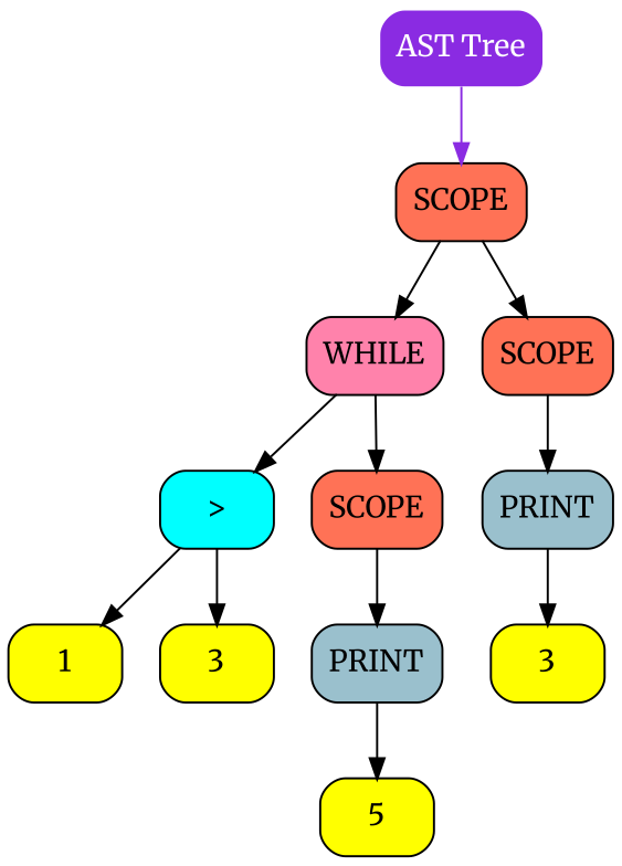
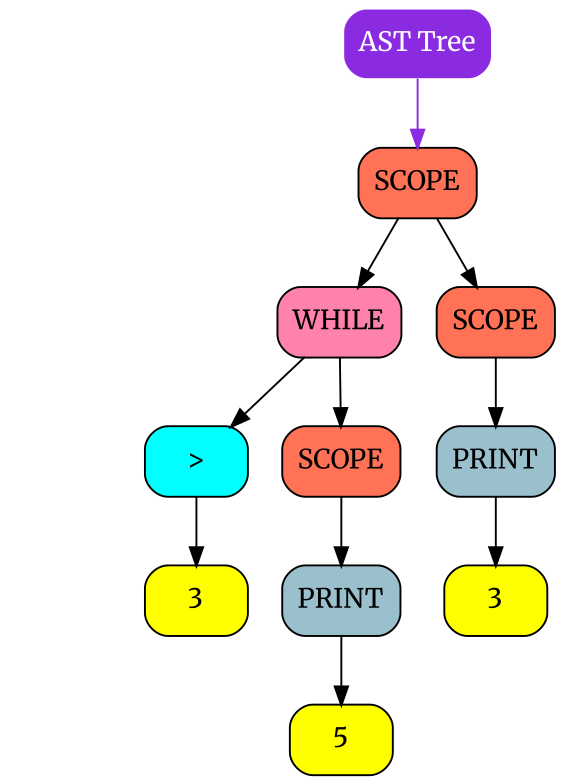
  digraph {
    rankdir=HR
    fontname=Merriweather
    node [color=black fillcolor=yellow fontcolor=black shape=Mrecord style=filled fontname=Merriweather]
    edge [color=black fontname=Merriweather]
    n1 [color=white fillcolor=blueviolet fontcolor=white label="AST Tree"]
    n2 [fillcolor=coral1 label=" {SCOPE}"]
    n3 [fillcolor=palevioletred1 label=" {WHILE}"]
    n4 [fillcolor=coral1 label=" {SCOPE}"]
    n5 [fillcolor=aqua label="&gt;"]
    n6 [fillcolor=coral1 label=" {SCOPE}"]
    n7 [fillcolor=lightblue3 label=" {PRINT}"]
-   n8 [label=" {1}"]
    n9 [label=" {3}"]
    n10 [fillcolor=lightblue3 label=" {PRINT}"]
    n11 [label=" {5}"]
    n12 [label=" {3}"]
    n1 -> n2 [color=blueviolet]
    n2 -> n3
    n2 -> n4
    n3 -> n5
    n3 -> n6
    n4 -> n7
-   n5 -> n8
    n5 -> n9
    n6 -> n10
    n7 -> n12
    n10 -> n11
  }
